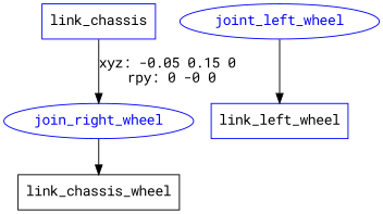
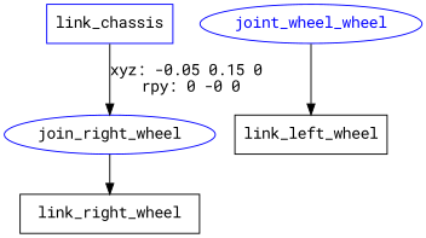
  digraph {
    fontname="Roboto Mono"
    node [color=blue fontname="Roboto Mono" shape=box]
    edge [fontname="Roboto Mono"]
    n1 [label=link_chassis]
-   join_right_wheel [fontcolor=blue shape=ellipse]
-   n3 [label=link_chassis_wheel color=""]
-   joint_left_wheel [fontcolor=blue shape=ellipse]
-   n5 [label=link_left_wheel]
+   join_right_wheel [fontcolor=black shape=ellipse]
+   n3 [label=link_right_wheel color=""]
+   joint_left_wheel [fontcolor=blue shape=ellipse label=joint_wheel_wheel]
+   n5 [label=link_left_wheel color=""]
    n1 -> join_right_wheel [label="xyz: -0.05 0.15 0 \nrpy: 0 -0 0"]
    join_right_wheel -> n3
    joint_left_wheel -> n5
  }
